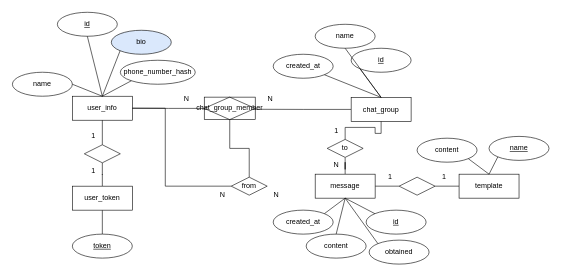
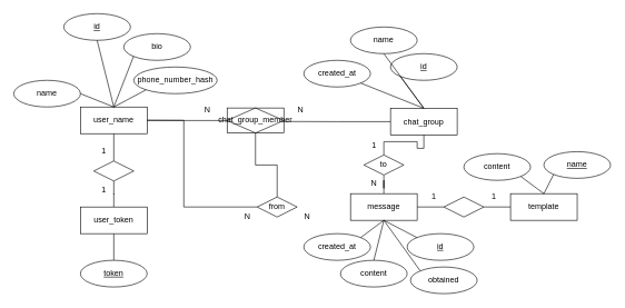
  <mxCell id="0" />
  <mxCell id="1" parent="0" />
  <mxCell id="2" value="name" style="ellipse;whiteSpace=wrap;html=1;align=center;" parent="1" vertex="1"><mxGeometry x="20" y="120" width="100" height="40" as="geometry" /></mxCell>
  <mxCell id="3" value="phone_number_hash" style="ellipse;whiteSpace=wrap;html=1;align=center;" parent="1" vertex="1"><mxGeometry x="200" y="100" width="125" height="40" as="geometry" /></mxCell>
  <mxCell id="4" value="id" style="ellipse;whiteSpace=wrap;html=1;align=center;fontStyle=4;" parent="1" vertex="1"><mxGeometry x="585" y="80" width="100" height="40" as="geometry" /></mxCell>
  <mxCell id="5" value="id" style="ellipse;whiteSpace=wrap;html=1;align=center;fontStyle=4;" parent="1" vertex="1"><mxGeometry x="610" y="350" width="100" height="40" as="geometry" /></mxCell>
  <mxCell id="6" style="edgeStyle=orthogonalEdgeStyle;rounded=0;orthogonalLoop=1;jettySize=auto;html=1;entryX=0.5;entryY=1;entryDx=0;entryDy=0;endArrow=none;endFill=0;" parent="1" source="7" target="20" edge="1"><mxGeometry relative="1" as="geometry" /></mxCell>
  <mxCell id="7" value="token" style="ellipse;whiteSpace=wrap;html=1;align=center;fontStyle=4;" parent="1" vertex="1"><mxGeometry x="120" y="390" width="100" height="40" as="geometry" /></mxCell>
  <mxCell id="8" value="id" style="ellipse;whiteSpace=wrap;html=1;align=center;fontStyle=4;" parent="1" vertex="1"><mxGeometry x="95" y="20" width="100" height="40" as="geometry" /></mxCell>
  <mxCell id="9" value="name" style="ellipse;whiteSpace=wrap;html=1;align=center;" parent="1" vertex="1"><mxGeometry x="525" y="40" width="100" height="40" as="geometry" /></mxCell>
  <mxCell id="10" value="content" style="ellipse;whiteSpace=wrap;html=1;align=center;" parent="1" vertex="1"><mxGeometry x="510" y="390" width="100" height="40" as="geometry" /></mxCell>
  <mxCell id="11" value="created_at" style="ellipse;whiteSpace=wrap;html=1;align=center;" parent="1" vertex="1"><mxGeometry x="455" y="350" width="100" height="40" as="geometry" /></mxCell>
  <mxCell id="12" value="obtained" style="ellipse;whiteSpace=wrap;html=1;align=center;" parent="1" vertex="1"><mxGeometry x="615" y="400" width="100" height="40" as="geometry" /></mxCell>
- <mxCell id="13" value="bio" style="ellipse;whiteSpace=wrap;html=1;align=center;fillColor=#dae8fc;" parent="1" vertex="1"><mxGeometry x="185" y="50" width="100" height="40" as="geometry" /></mxCell>
+ <mxCell id="13" value="bio" style="ellipse;whiteSpace=wrap;html=1;align=center;" parent="1" vertex="1"><mxGeometry x="185" y="50" width="100" height="40" as="geometry" /></mxCell>
  <mxCell id="14" style="edgeStyle=orthogonalEdgeStyle;rounded=0;orthogonalLoop=1;jettySize=auto;html=1;entryX=0.937;entryY=0.54;entryDx=0;entryDy=0;entryPerimeter=0;endArrow=none;endFill=0;" parent="1" source="15" target="25" edge="1"><mxGeometry relative="1" as="geometry" /></mxCell>
  <mxCell id="15" value="chat_group" style="whiteSpace=wrap;html=1;align=center;" parent="1" vertex="1"><mxGeometry x="585" y="162" width="100" height="40" as="geometry" /></mxCell>
  <mxCell id="16" style="edgeStyle=orthogonalEdgeStyle;rounded=0;orthogonalLoop=1;jettySize=auto;html=1;entryX=0.5;entryY=1;entryDx=0;entryDy=0;endArrow=none;endFill=0;" parent="1" source="18" target="33" edge="1"><mxGeometry relative="1" as="geometry" /></mxCell>
  <mxCell id="17" style="edgeStyle=orthogonalEdgeStyle;rounded=0;orthogonalLoop=1;jettySize=auto;html=1;entryX=0;entryY=0.5;entryDx=0;entryDy=0;endArrow=none;endFill=0;" edge="1" parent="1" source="18" target="51"><mxGeometry relative="1" as="geometry" /></mxCell>
  <mxCell id="18" value="message" style="whiteSpace=wrap;html=1;align=center;" parent="1" vertex="1"><mxGeometry x="525" y="290" width="100" height="40" as="geometry" /></mxCell>
  <mxCell id="19" style="edgeStyle=orthogonalEdgeStyle;rounded=0;orthogonalLoop=1;jettySize=auto;html=1;entryX=0.5;entryY=1;entryDx=0;entryDy=0;endArrow=none;endFill=0;" parent="1" source="20" target="23" edge="1"><mxGeometry relative="1" as="geometry" /></mxCell>
  <mxCell id="20" value="user_token" style="whiteSpace=wrap;html=1;align=center;" parent="1" vertex="1"><mxGeometry x="120" y="310" width="100" height="40" as="geometry" /></mxCell>
- <mxCell id="21" value="user_info" style="whiteSpace=wrap;html=1;align=center;" parent="1" vertex="1"><mxGeometry x="120" y="160" width="100" height="40" as="geometry" /></mxCell>
+ <mxCell id="21" value="user_name" style="whiteSpace=wrap;html=1;align=center;" parent="1" vertex="1"><mxGeometry x="120" y="160" width="100" height="40" as="geometry" /></mxCell>
  <mxCell id="22" style="edgeStyle=orthogonalEdgeStyle;rounded=0;orthogonalLoop=1;jettySize=auto;html=1;entryX=0.5;entryY=1;entryDx=0;entryDy=0;endArrow=none;endFill=0;" parent="1" source="23" target="21" edge="1"><mxGeometry relative="1" as="geometry" /></mxCell>
  <mxCell id="23" value="" style="shape=rhombus;perimeter=rhombusPerimeter;whiteSpace=wrap;html=1;align=center;" parent="1" vertex="1"><mxGeometry x="140" y="241" width="60" height="30" as="geometry" /></mxCell>
  <mxCell id="24" style="edgeStyle=orthogonalEdgeStyle;rounded=0;orthogonalLoop=1;jettySize=auto;html=1;entryX=1;entryY=0.5;entryDx=0;entryDy=0;endArrow=none;endFill=0;" parent="1" source="25" target="21" edge="1"><mxGeometry relative="1" as="geometry" /></mxCell>
  <mxCell id="25" value="chat_group_member" style="shape=associativeEntity;whiteSpace=wrap;html=1;align=center;" parent="1" vertex="1"><mxGeometry x="340" y="161.5" width="85" height="37.5" as="geometry" /></mxCell>
  <mxCell id="26" value="" style="endArrow=none;html=1;rounded=0;entryX=0.5;entryY=1;entryDx=0;entryDy=0;" parent="1" target="8" edge="1"><mxGeometry width="50" height="50" relative="1" as="geometry"><mxPoint x="170" y="160" as="sourcePoint" /><mxPoint x="160" y="40" as="targetPoint" /></mxGeometry></mxCell>
  <mxCell id="27" value="" style="endArrow=none;html=1;rounded=0;entryX=0;entryY=1;entryDx=0;entryDy=0;" parent="1" target="13" edge="1"><mxGeometry width="50" height="50" relative="1" as="geometry"><mxPoint x="170" y="160" as="sourcePoint" /><mxPoint x="190" y="70" as="targetPoint" /></mxGeometry></mxCell>
  <mxCell id="28" value="" style="endArrow=none;html=1;rounded=0;entryX=1;entryY=0.5;entryDx=0;entryDy=0;exitX=0.5;exitY=0;exitDx=0;exitDy=0;" parent="1" source="21" target="2" edge="1"><mxGeometry width="50" height="50" relative="1" as="geometry"><mxPoint x="151" y="220" as="sourcePoint" /><mxPoint x="100" y="144" as="targetPoint" /></mxGeometry></mxCell>
  <mxCell id="29" value="" style="endArrow=none;html=1;rounded=0;entryX=0;entryY=1;entryDx=0;entryDy=0;" parent="1" target="3" edge="1"><mxGeometry width="50" height="50" relative="1" as="geometry"><mxPoint x="170" y="160" as="sourcePoint" /><mxPoint x="236" y="136" as="targetPoint" /></mxGeometry></mxCell>
  <mxCell id="30" value="1" style="text;html=1;align=center;verticalAlign=middle;resizable=0;points=[];autosize=1;strokeColor=none;fillColor=none;" parent="1" vertex="1"><mxGeometry x="140" y="270" width="30" height="30" as="geometry" /></mxCell>
  <mxCell id="31" value="1" style="text;html=1;align=center;verticalAlign=middle;resizable=0;points=[];autosize=1;strokeColor=none;fillColor=none;" parent="1" vertex="1"><mxGeometry x="140" y="211" width="30" height="30" as="geometry" /></mxCell>
  <mxCell id="32" style="edgeStyle=orthogonalEdgeStyle;rounded=0;orthogonalLoop=1;jettySize=auto;html=1;entryX=0.5;entryY=1;entryDx=0;entryDy=0;endArrow=none;endFill=0;" parent="1" source="33" target="15" edge="1"><mxGeometry relative="1" as="geometry" /></mxCell>
  <mxCell id="33" value="to" style="shape=rhombus;perimeter=rhombusPerimeter;whiteSpace=wrap;html=1;align=center;" parent="1" vertex="1"><mxGeometry x="545" y="232" width="60" height="30" as="geometry" /></mxCell>
  <mxCell id="34" value="N" style="text;html=1;align=center;verticalAlign=middle;resizable=0;points=[];autosize=1;strokeColor=none;fillColor=none;" parent="1" vertex="1"><mxGeometry x="545" y="260" width="30" height="30" as="geometry" /></mxCell>
  <mxCell id="35" value="1" style="text;html=1;align=center;verticalAlign=middle;resizable=0;points=[];autosize=1;strokeColor=none;fillColor=none;" parent="1" vertex="1"><mxGeometry x="545" y="202" width="30" height="30" as="geometry" /></mxCell>
  <mxCell id="36" value="" style="endArrow=none;html=1;rounded=0;entryX=0.5;entryY=1;entryDx=0;entryDy=0;exitX=0.5;exitY=0;exitDx=0;exitDy=0;" parent="1" source="15" target="9" edge="1"><mxGeometry width="50" height="50" relative="1" as="geometry"><mxPoint x="570" y="210" as="sourcePoint" /><mxPoint x="545" y="110" as="targetPoint" /></mxGeometry></mxCell>
  <mxCell id="37" value="" style="endArrow=none;html=1;rounded=0;entryX=0;entryY=1;entryDx=0;entryDy=0;exitX=0.5;exitY=0;exitDx=0;exitDy=0;" parent="1" source="15" target="4" edge="1"><mxGeometry width="50" height="50" relative="1" as="geometry"><mxPoint x="575" y="160" as="sourcePoint" /><mxPoint x="645" y="108" as="targetPoint" /></mxGeometry></mxCell>
  <mxCell id="38" value="created_at" style="ellipse;whiteSpace=wrap;html=1;align=center;" parent="1" vertex="1"><mxGeometry x="455" y="90" width="100" height="40" as="geometry" /></mxCell>
  <mxCell id="39" value="" style="endArrow=none;html=1;rounded=0;entryX=1;entryY=1;entryDx=0;entryDy=0;exitX=0.5;exitY=0;exitDx=0;exitDy=0;" parent="1" source="15" target="38" edge="1"><mxGeometry width="50" height="50" relative="1" as="geometry"><mxPoint x="512.5" as="sourcePoint" y="170" /><mxPoint x="537.5" y="122" as="targetPoint" /></mxGeometry></mxCell>
  <mxCell id="40" value="" style="endArrow=none;html=1;rounded=0;exitX=1;exitY=0;exitDx=0;exitDy=0;" parent="1" source="11" edge="1"><mxGeometry width="50" height="50" relative="1" as="geometry"><mxPoint x="605" y="368" as="sourcePoint" /><mxPoint x="575" y="330" as="targetPoint" /></mxGeometry></mxCell>
  <mxCell id="41" value="" style="endArrow=none;html=1;rounded=0;entryX=0.5;entryY=1;entryDx=0;entryDy=0;exitX=0.5;exitY=0;exitDx=0;exitDy=0;" parent="1" source="10" target="18" edge="1"><mxGeometry width="50" height="50" relative="1" as="geometry"><mxPoint x="595" y="390" as="sourcePoint" /><mxPoint x="660" y="347" as="targetPoint" /></mxGeometry></mxCell>
  <mxCell id="42" value="" style="endArrow=none;html=1;rounded=0;exitX=0;exitY=0;exitDx=0;exitDy=0;" parent="1" source="12" edge="1"><mxGeometry width="50" height="50" relative="1" as="geometry"><mxPoint x="625" y="420" as="sourcePoint" /><mxPoint x="575" y="330" as="targetPoint" /></mxGeometry></mxCell>
  <mxCell id="43" value="" style="endArrow=none;html=1;rounded=0;entryX=0.5;entryY=1;entryDx=0;entryDy=0;exitX=0;exitY=0;exitDx=0;exitDy=0;" parent="1" source="5" target="18" edge="1"><mxGeometry width="50" height="50" relative="1" as="geometry"><mxPoint x="715" y="342" as="sourcePoint" /><mxPoint x="725" y="262" as="targetPoint" /></mxGeometry></mxCell>
  <mxCell id="44" style="edgeStyle=orthogonalEdgeStyle;rounded=0;orthogonalLoop=1;jettySize=auto;html=1;endArrow=none;endFill=0;" parent="1" source="46" target="25" edge="1"><mxGeometry relative="1" as="geometry" /></mxCell>
  <mxCell id="45" style="edgeStyle=orthogonalEdgeStyle;rounded=0;orthogonalLoop=1;jettySize=auto;html=1;entryX=1;entryY=0.5;entryDx=0;entryDy=0;endArrow=none;endFill=0;" parent="1" source="46" target="21" edge="1"><mxGeometry relative="1" as="geometry"><Array as="points"><mxPoint x="275" y="310" /><mxPoint x="275" y="180" /></Array></mxGeometry></mxCell>
  <mxCell id="46" value="from" style="shape=rhombus;perimeter=rhombusPerimeter;whiteSpace=wrap;html=1;align=center;" parent="1" vertex="1"><mxGeometry x="385" y="295" width="60" height="30" as="geometry" /></mxCell>
  <mxCell id="47" value="N" style="text;html=1;align=center;verticalAlign=middle;resizable=0;points=[];autosize=1;strokeColor=none;fillColor=none;" parent="1" vertex="1"><mxGeometry x="295" y="150" width="30" height="30" as="geometry" /></mxCell>
  <mxCell id="48" value="N" style="text;html=1;align=center;verticalAlign=middle;resizable=0;points=[];autosize=1;strokeColor=none;fillColor=none;" parent="1" vertex="1"><mxGeometry x="435" y="150" width="30" height="30" as="geometry" /></mxCell>
  <mxCell id="49" value="N" style="text;html=1;align=center;verticalAlign=middle;resizable=0;points=[];autosize=1;strokeColor=none;fillColor=none;" parent="1" vertex="1"><mxGeometry x="355" y="310" width="30" height="30" as="geometry" /></mxCell>
  <mxCell id="50" value="N" style="text;html=1;align=center;verticalAlign=middle;resizable=0;points=[];autosize=1;strokeColor=none;fillColor=none;" parent="1" vertex="1"><mxGeometry x="445" y="310" width="30" height="30" as="geometry" /></mxCell>
  <mxCell id="51" value="" style="shape=rhombus;perimeter=rhombusPerimeter;whiteSpace=wrap;html=1;align=center;" vertex="1" parent="1"><mxGeometry x="665" y="295" width="60" height="30" as="geometry" /></mxCell>
  <mxCell id="52" style="edgeStyle=orthogonalEdgeStyle;rounded=0;orthogonalLoop=1;jettySize=auto;html=1;entryX=1;entryY=0.5;entryDx=0;entryDy=0;endArrow=none;endFill=0;" edge="1" parent="1" source="53" target="51"><mxGeometry relative="1" as="geometry" /></mxCell>
  <mxCell id="53" value="template" style="whiteSpace=wrap;html=1;align=center;" vertex="1" parent="1"><mxGeometry x="765" y="290" width="100" height="40" as="geometry" /></mxCell>
  <mxCell id="54" value="content" style="ellipse;whiteSpace=wrap;html=1;align=center;" vertex="1" parent="1"><mxGeometry x="695" y="230" width="100" height="40" as="geometry" /></mxCell>
  <mxCell id="55" value="" style="endArrow=none;html=1;rounded=0;entryX=1;entryY=1;entryDx=0;entryDy=0;exitX=0.5;exitY=0;exitDx=0;exitDy=0;" edge="1" parent="1" source="53" target="54"><mxGeometry width="50" height="50" relative="1" as="geometry"><mxPoint x="750" y="305" as="sourcePoint" /><mxPoint x="765" y="245" as="targetPoint" /></mxGeometry></mxCell>
  <mxCell id="56" value="name" style="ellipse;whiteSpace=wrap;html=1;align=center;fontStyle=4;" vertex="1" parent="1"><mxGeometry x="815" y="227" width="100" height="40" as="geometry" /></mxCell>
  <mxCell id="57" value="" style="endArrow=none;html=1;rounded=0;entryX=0;entryY=1;entryDx=0;entryDy=0;exitX=0.5;exitY=0;exitDx=0;exitDy=0;" edge="1" parent="1" source="53" target="56"><mxGeometry width="50" height="50" relative="1" as="geometry"><mxPoint x="887.5" y="282" as="sourcePoint" /><mxPoint x="842.5" y="246" as="targetPoint" /></mxGeometry></mxCell>
  <mxCell id="58" value="1" style="text;html=1;align=center;verticalAlign=middle;resizable=0;points=[];autosize=1;strokeColor=none;fillColor=none;" vertex="1" parent="1"><mxGeometry x="635" y="280" width="30" height="30" as="geometry" /></mxCell>
  <mxCell id="59" value="1" style="text;html=1;align=center;verticalAlign=middle;resizable=0;points=[];autosize=1;strokeColor=none;fillColor=none;" vertex="1" parent="1"><mxGeometry x="725" y="280" width="30" height="30" as="geometry" /></mxCell>
